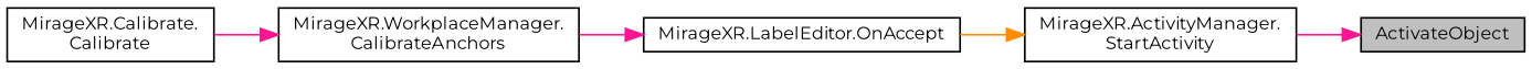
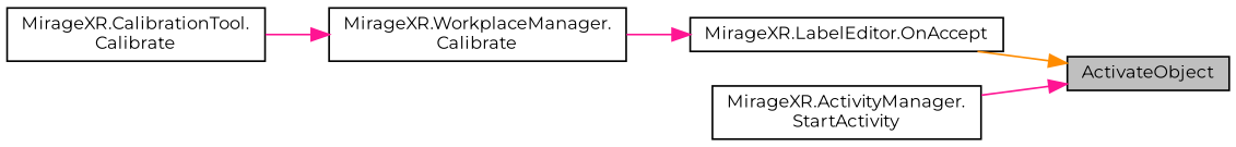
  digraph {
    fontname=Montserrat
    rankdir=RL
    node [color=black fillcolor=white fontname=Montserrat fontsize=10 shape=record style=filled]
    edge [color=deeppink dir=back fontname=Montserrat fontsize=10 labelfontname=Helvetica labelfontsize=10 style=solid]
    n1 [fillcolor=grey75 fontcolor=black height=0.2 label=ActivateObject width=0.4]
    n2 [height=0.2 label="MirageXR.LabelEditor.OnAccept" width=0.4]
    n3 [height=0.2 label="MirageXR.ActivityManager.\lStartActivity" width=0.4]
-   n4 [height=0.2 label="MirageXR.WorkplaceManager.\lCalibrateAnchors" width=0.4]
-   n5 [height=0.2 label="MirageXR.Calibrate.\lCalibrate" width=0.4]
-   n3 -> n2 [color=darkorange]
+   n4 [height=0.2 label="MirageXR.WorkplaceManager.\lCalibrate" width=0.4]
+   n5 [height=0.2 label="MirageXR.CalibrationTool.\lCalibrate" width=0.4]
+   n1 -> n2 [color=darkorange]
    n1 -> n3
    n2 -> n4
    n4 -> n5
  }
